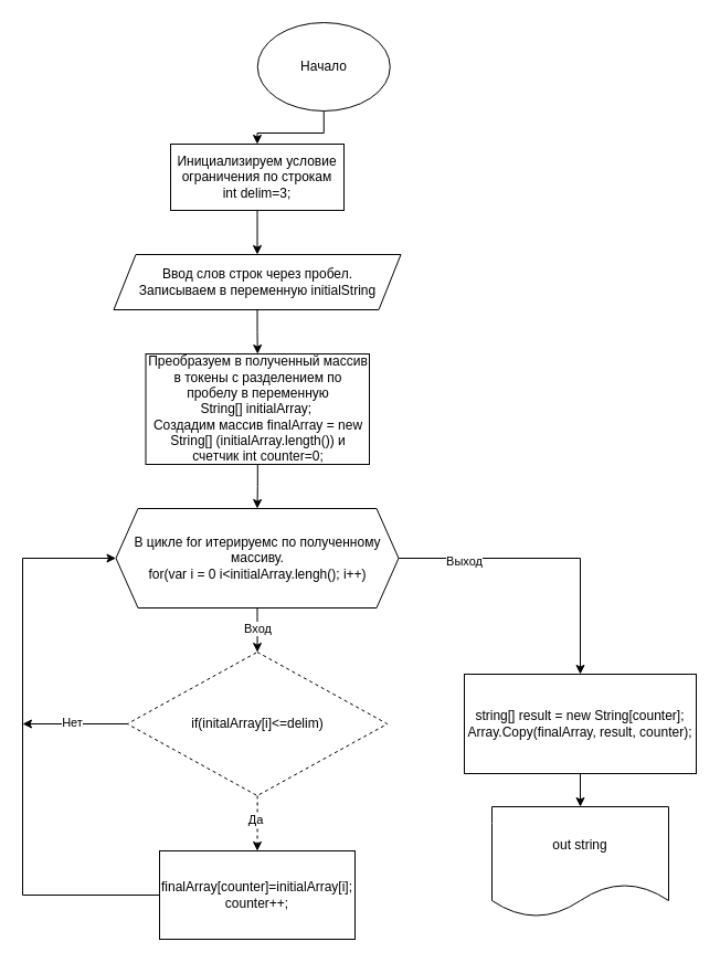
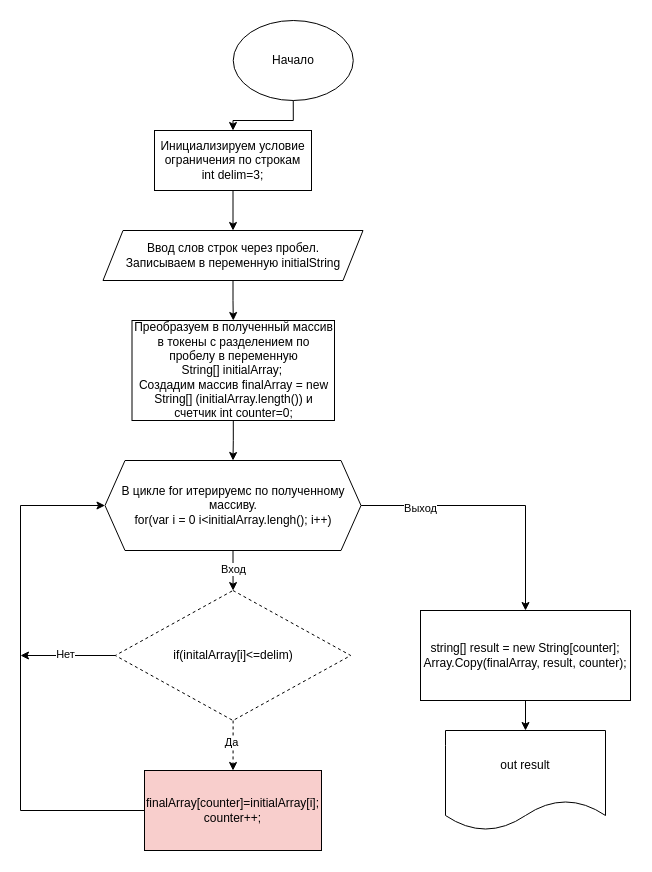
  <mxCell id="0" />
  <mxCell id="1" parent="0" />
  <mxCell id="2" value="" style="edgeStyle=orthogonalEdgeStyle;rounded=0;orthogonalLoop=1;jettySize=auto;html=1;" parent="1" source="3" target="17" edge="1"><mxGeometry relative="1" as="geometry" /></mxCell>
  <mxCell id="3" value="Начало" style="ellipse;whiteSpace=wrap;html=1;" parent="1" vertex="1"><mxGeometry x="232.75" y="20" width="120" height="80" as="geometry" /></mxCell>
  <mxCell id="4" value="" style="edgeStyle=orthogonalEdgeStyle;rounded=0;orthogonalLoop=1;jettySize=auto;html=1;" parent="1" source="5" target="7" edge="1"><mxGeometry relative="1" as="geometry" /></mxCell>
  <mxCell id="5" value="Ввод слов строк через пробел.&lt;br&gt;Записываем в переменную initialString" style="shape=parallelogram;perimeter=parallelogramPerimeter;whiteSpace=wrap;html=1;fixedSize=1;" parent="1" vertex="1"><mxGeometry x="102.5" y="230" width="260" height="50" as="geometry" /></mxCell>
  <mxCell id="6" value="" style="edgeStyle=orthogonalEdgeStyle;rounded=0;orthogonalLoop=1;jettySize=auto;html=1;" parent="1" source="7" target="12" edge="1"><mxGeometry relative="1" as="geometry" /></mxCell>
  <mxCell id="7" value="Преобразуем в полученный массив в токены с разделением по пробелу в переменную&lt;br&gt;String[] initialArray;&amp;nbsp;&lt;br&gt;Создадим массив finalArray = new String[] (initialArray.length()) и счетчик int counter=0;" style="rounded=0;whiteSpace=wrap;html=1;" parent="1" vertex="1"><mxGeometry x="131.5" y="320" width="202.5" height="100" as="geometry" /></mxCell>
  <mxCell id="8" value="" style="edgeStyle=orthogonalEdgeStyle;rounded=0;orthogonalLoop=1;jettySize=auto;html=1;" parent="1" source="12" target="15" edge="1"><mxGeometry relative="1" as="geometry" /></mxCell>
  <mxCell id="9" value="Вход" style="edgeLabel;html=1;align=center;verticalAlign=middle;resizable=0;points=[];" parent="8" vertex="1" connectable="0"><mxGeometry x="-0.103" relative="1" as="geometry"><mxPoint as="offset" /></mxGeometry></mxCell>
  <mxCell id="10" style="edgeStyle=orthogonalEdgeStyle;rounded=0;orthogonalLoop=1;jettySize=auto;html=1;entryX=0.5;entryY=0;entryDx=0;entryDy=0;" parent="1" source="12" target="23" edge="1"><mxGeometry relative="1" as="geometry" /></mxCell>
  <mxCell id="11" value="Выход" style="edgeLabel;html=1;align=center;verticalAlign=middle;resizable=0;points=[];" parent="10" vertex="1" connectable="0"><mxGeometry x="-0.566" y="-2" relative="1" as="geometry"><mxPoint x="1" as="offset" /></mxGeometry></mxCell>
  <mxCell id="12" value="В цикле for итерируемс по полученному массиву.&lt;br&gt;for(var i = 0 i&amp;lt;initialArray.lengh(); i++)" style="shape=hexagon;perimeter=hexagonPerimeter2;whiteSpace=wrap;html=1;fixedSize=1;" parent="1" vertex="1"><mxGeometry x="104.5" y="460" width="256" height="90" as="geometry" /></mxCell>
  <mxCell id="13" value="" style="edgeStyle=orthogonalEdgeStyle;rounded=0;orthogonalLoop=1;jettySize=auto;html=1;dashed=1;" parent="1" source="15" target="19" edge="1"><mxGeometry relative="1" as="geometry" /></mxCell>
  <mxCell id="14" value="Да" style="edgeLabel;html=1;align=center;verticalAlign=middle;resizable=0;points=[];" parent="13" vertex="1" connectable="0"><mxGeometry x="-0.12" y="-2" relative="1" as="geometry"><mxPoint as="offset" /></mxGeometry></mxCell>
  <mxCell id="15" value="if(initalArray[i]&amp;lt;=delim)" style="rhombus;whiteSpace=wrap;html=1;dashed=1;" parent="1" vertex="1"><mxGeometry x="114.75" y="590" width="235.5" height="130" as="geometry" /></mxCell>
  <mxCell id="16" value="" style="edgeStyle=orthogonalEdgeStyle;rounded=0;orthogonalLoop=1;jettySize=auto;html=1;" parent="1" source="17" target="5" edge="1"><mxGeometry relative="1" as="geometry" /></mxCell>
  <mxCell id="17" value="Инициализируем условие ограничения по строкам&lt;br&gt;int delim=3;" style="rounded=0;whiteSpace=wrap;html=1;" parent="1" vertex="1"><mxGeometry x="154" y="130" width="157" height="60" as="geometry" /></mxCell>
  <mxCell id="18" style="edgeStyle=orthogonalEdgeStyle;rounded=0;orthogonalLoop=1;jettySize=auto;html=1;entryX=0;entryY=0.5;entryDx=0;entryDy=0;" parent="1" source="19" target="12" edge="1"><mxGeometry relative="1" as="geometry"><Array as="points"><mxPoint x="20" y="810" /><mxPoint x="20" y="505" /></Array></mxGeometry></mxCell>
- <mxCell id="19" value="finalArray[counter]=initialArray[i];&lt;br&gt;counter++;" style="rounded=0;whiteSpace=wrap;html=1;" parent="1" vertex="1"><mxGeometry x="144" y="770" width="177" height="80" as="geometry" /></mxCell>
+ <mxCell id="19" value="finalArray[counter]=initialArray[i];&lt;br&gt;counter++;" style="rounded=0;whiteSpace=wrap;html=1;fillColor=#f8cecc;" parent="1" vertex="1"><mxGeometry x="144" y="770" width="177" height="80" as="geometry" /></mxCell>
  <mxCell id="20" value="" style="endArrow=classic;html=1;rounded=0;exitX=0;exitY=0.5;exitDx=0;exitDy=0;" parent="1" source="15" edge="1"><mxGeometry width="50" height="50" relative="1" as="geometry"><mxPoint x="260" y="820" as="sourcePoint" /><mxPoint x="20" y="655" as="targetPoint" /></mxGeometry></mxCell>
  <mxCell id="21" value="Нет" style="edgeLabel;html=1;align=center;verticalAlign=middle;resizable=0;points=[];" parent="20" vertex="1" connectable="0"><mxGeometry x="0.05" y="-2" relative="1" as="geometry"><mxPoint as="offset" /></mxGeometry></mxCell>
  <mxCell id="22" value="" style="edgeStyle=orthogonalEdgeStyle;rounded=0;orthogonalLoop=1;jettySize=auto;html=1;" parent="1" source="23" target="24" edge="1"><mxGeometry relative="1" as="geometry" /></mxCell>
  <mxCell id="23" value="string[] result = new String[counter];&lt;br&gt;Array.Copy(finalArray, result, counter);" style="rounded=0;whiteSpace=wrap;html=1;" parent="1" vertex="1"><mxGeometry x="420" y="610" width="210" height="90" as="geometry" /></mxCell>
- <mxCell id="24" value="out string" style="shape=document;whiteSpace=wrap;html=1;boundedLbl=1;" parent="1" vertex="1"><mxGeometry x="445" y="730" width="160" height="100" as="geometry" /></mxCell>
+ <mxCell id="24" value="out result" style="shape=document;whiteSpace=wrap;html=1;boundedLbl=1;" parent="1" vertex="1"><mxGeometry x="445" y="730" width="160" height="100" as="geometry" /></mxCell>
